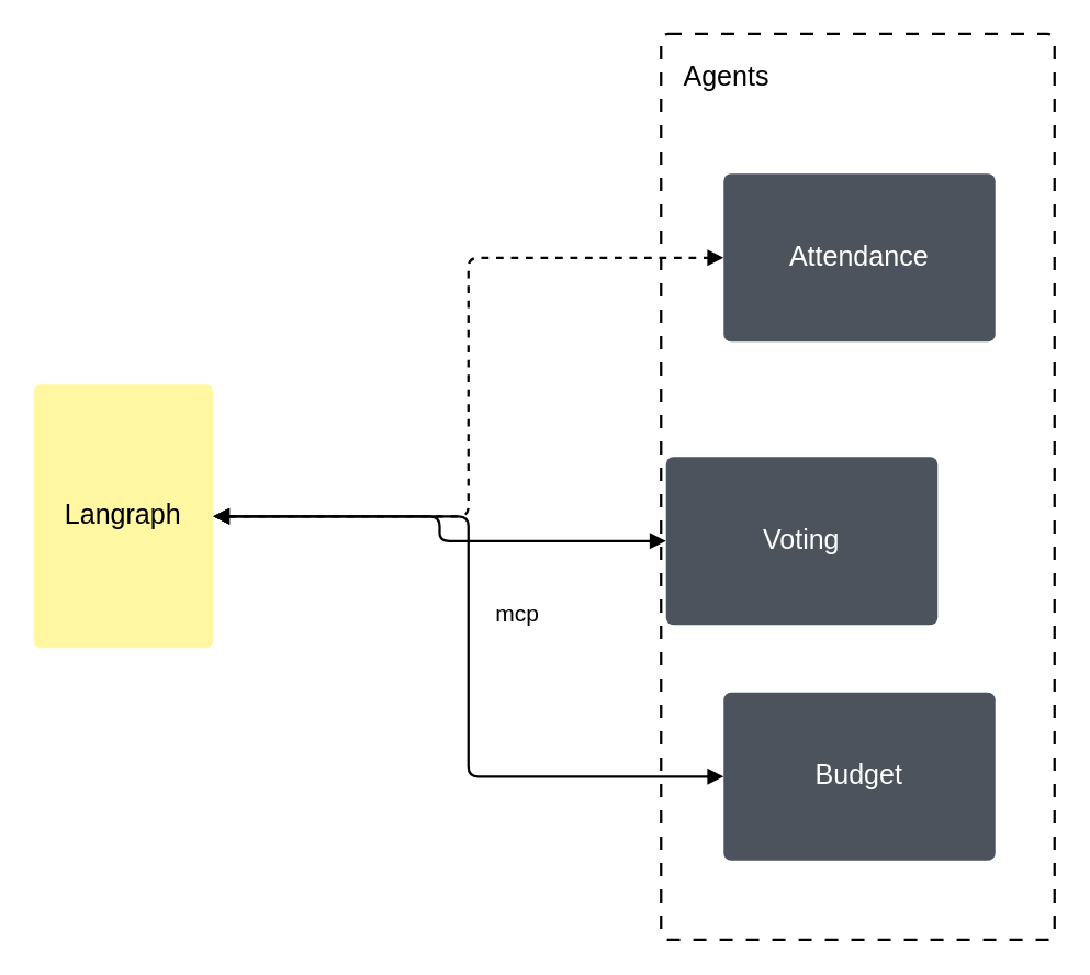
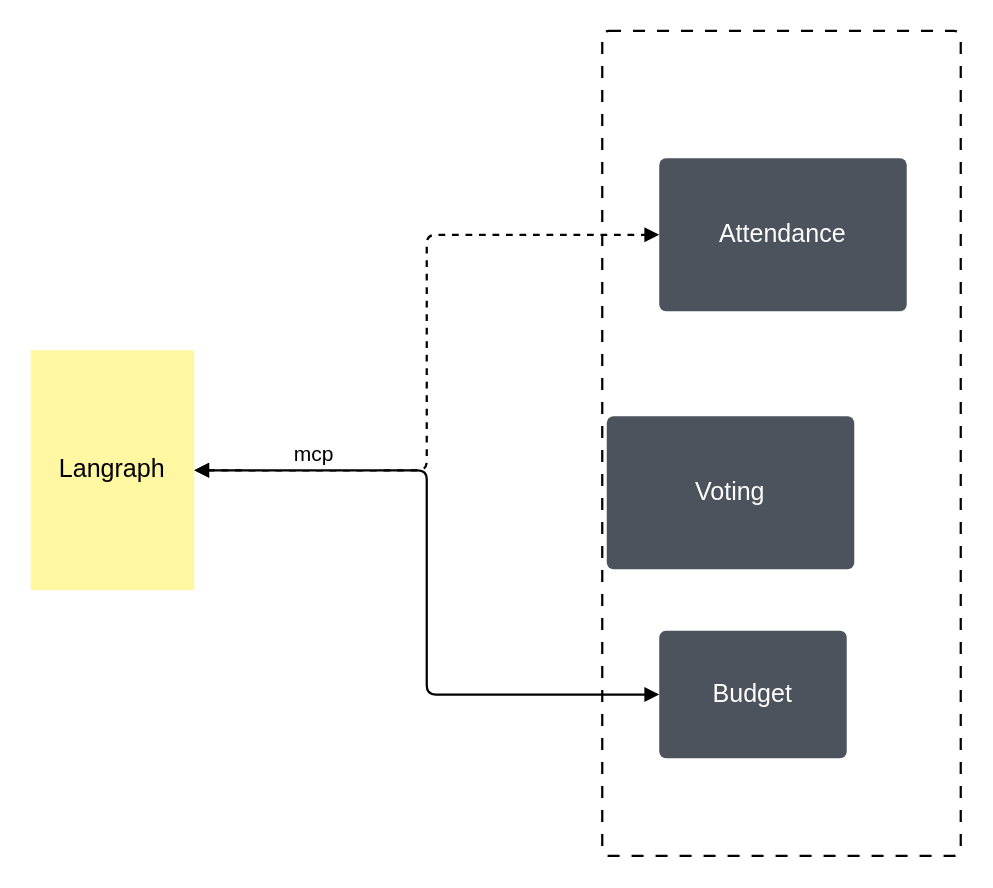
  <mxCell id="0" />
  <mxCell id="1" parent="0" />
- <mxCell id="2" value="Langraph" style="html=1;overflow=block;blockSpacing=1;whiteSpace=wrap;fontSize=16.7;fontStyle=0;align=center;spacing=9;verticalAlign=middle;strokeOpacity=0;fillOpacity=100;rounded=1;absoluteArcSize=1;arcSize=9;fillColor=#fff7a1;strokeWidth=1.5;lucidId=Uv5cd.NyrXPX;" parent="1" vertex="1"><mxGeometry x="20" y="233" width="109" height="160" as="geometry" /></mxCell>
+ <mxCell id="2" value="Langraph" style="html=1;overflow=block;blockSpacing=1;whiteSpace=wrap;fontSize=16.7;fontStyle=0;align=center;spacing=9;verticalAlign=middle;strokeOpacity=0;fillOpacity=100;absoluteArcSize=1;arcSize=9;fillColor=#fff7a1;strokeWidth=1.5;lucidId=Uv5cd.NyrXPX;rounded=0;" parent="1" vertex="1"><mxGeometry x="20" y="233" width="109" height="160" as="geometry" /></mxCell>
  <mxCell id="3" value="" style="html=1;overflow=block;blockSpacing=1;whiteSpace=wrap;fontSize=13;align=center;spacing=3.8;strokeOpacity=100;fillOpacity=100;rounded=1;absoluteArcSize=1;arcSize=9;fillColor=none;dashed=1;fixDash=1;dashPattern=8 8;strokeWidth=1.5;lucidId=v2LcKO9BX8t_;fontStyle=0" parent="1" vertex="1"><mxGeometry x="401" y="20" width="239" height="550" as="geometry" /></mxCell>
- <mxCell id="4" value="Agents" style="html=1;overflow=block;blockSpacing=1;whiteSpace=wrap;fontSize=16.7;fontStyle=0;align=left;spacing=0;verticalAlign=middle;strokeOpacity=100;rounded=1;absoluteArcSize=1;arcSize=9;fillColor=none;strokeWidth=NaN;lucidId=v2Lc4-h5E1sQ;strokeColor=none;" parent="1" vertex="1"><mxGeometry x="415" y="20" width="132" height="53" as="geometry" /></mxCell>
  <mxCell id="5" value="Voting" style="html=1;overflow=block;blockSpacing=1;whiteSpace=wrap;fontSize=16.7;fontColor=#ffffff;fontStyle=0;align=center;spacing=9;strokeOpacity=0;fillOpacity=100;rounded=1;absoluteArcSize=1;arcSize=9;fillColor=#4c535d;strokeWidth=1.5;lucidId=AWLcgVHqaEJb;" parent="1" vertex="1"><mxGeometry x="404" y="277" width="165" height="102" as="geometry" /></mxCell>
- <mxCell id="6" value="Budget" style="html=1;overflow=block;blockSpacing=1;whiteSpace=wrap;fontSize=16.7;fontColor=#ffffff;fontStyle=0;align=center;spacing=9;strokeOpacity=0;fillOpacity=100;rounded=1;absoluteArcSize=1;arcSize=9;fillColor=#4c535d;strokeWidth=1.5;lucidId=kXLc-Uf29qqT;" parent="1" vertex="1"><mxGeometry x="439" y="420" width="165" height="102" as="geometry" /></mxCell>
+ <mxCell id="6" value="Budget" style="html=1;overflow=block;blockSpacing=1;whiteSpace=wrap;fontSize=16.7;fontColor=#ffffff;fontStyle=0;align=center;spacing=9;strokeOpacity=0;fillOpacity=100;rounded=1;absoluteArcSize=1;arcSize=9;fillColor=#4c535d;strokeWidth=1.5;lucidId=kXLc-Uf29qqT;" parent="1" vertex="1"><mxGeometry x="439" y="420" width="125" height="85" as="geometry" /></mxCell>
  <mxCell id="7" value="Attendance" style="html=1;overflow=block;blockSpacing=1;whiteSpace=wrap;fontSize=16.7;fontColor=#ffffff;fontStyle=0;align=center;spacing=9;strokeOpacity=0;fillOpacity=100;rounded=1;absoluteArcSize=1;arcSize=9;fillColor=#4c535d;strokeWidth=1.5;lucidId=NZLcRJQl1mac;" parent="1" vertex="1"><mxGeometry x="439" y="105" width="165" height="102" as="geometry" /></mxCell>
  <mxCell id="8" value="" style="html=1;jettySize=18;whiteSpace=wrap;fontSize=13;strokeColor=default;strokeWidth=1.5;rounded=1;arcSize=12;edgeStyle=orthogonalEdgeStyle;startArrow=block;startFill=1;endArrow=block;endFill=1;exitX=1;exitY=0.5;exitPerimeter=0;entryX=0;entryY=0.5;entryPerimeter=0;lucidId=WZLcBSNOz16.;fontStyle=0;dashed=1;" parent="1" source="2" target="7" edge="1"><mxGeometry width="100" height="100" relative="1" as="geometry"><Array as="points" /></mxGeometry></mxCell>
- <mxCell id="9" value="" style="html=1;jettySize=18;whiteSpace=wrap;fontSize=13;strokeColor=default;strokeWidth=1.5;rounded=1;arcSize=12;edgeStyle=orthogonalEdgeStyle;startArrow=block;startFill=1;endArrow=block;endFill=1;exitX=1;exitY=0.5;exitPerimeter=0;entryX=0;entryY=0.5;entryPerimeter=0;lucidId=TWLcaWQ_HGru;fontStyle=0" parent="1" source="2" target="5" edge="1"><mxGeometry width="100" height="100" relative="1" as="geometry"><Array as="points" /></mxGeometry></mxCell>
- <mxCell id="10" value="mcp" style="html=1;overflow=block;blockSpacing=1;whiteSpace=wrap;fontSize=14;align=center;spacing=0;strokeOpacity=100;fillOpacity=100;rounded=1;absoluteArcSize=1;arcSize=9;fillColor=#ffffff;strokeWidth=1.5;strokeColor=none;lucidId=d17c8kyNsL7X;fontStyle=0" parent="1" vertex="1"><mxGeometry x="265" y="360" width="98" height="23" as="geometry" /></mxCell>
+ <mxCell id="10" value="mcp" style="html=1;overflow=block;blockSpacing=1;whiteSpace=wrap;fontSize=14;align=center;spacing=0;strokeOpacity=100;fillOpacity=100;rounded=1;absoluteArcSize=1;arcSize=9;fillColor=#ffffff;strokeWidth=1.5;strokeColor=none;lucidId=d17c8kyNsL7X;fontStyle=0" parent="1" vertex="1"><mxGeometry x="160" y="290" width="98" height="23" as="geometry" /></mxCell>
  <mxCell id="11" value="" style="html=1;jettySize=18;whiteSpace=wrap;fontSize=13;strokeColor=default;strokeWidth=1.5;rounded=1;arcSize=12;edgeStyle=orthogonalEdgeStyle;startArrow=block;startFill=1;endArrow=block;endFill=1;entryX=1;entryY=0.5;lucidId=WZLcBSNOz16.;fontStyle=0;entryDx=0;entryDy=0;" edge="1" parent="1" source="6" target="2"><mxGeometry width="100" height="100" relative="1" as="geometry"><Array as="points" /><mxPoint x="30" y="507" as="sourcePoint" /><mxPoint x="340" y="350" as="targetPoint" /></mxGeometry></mxCell>
